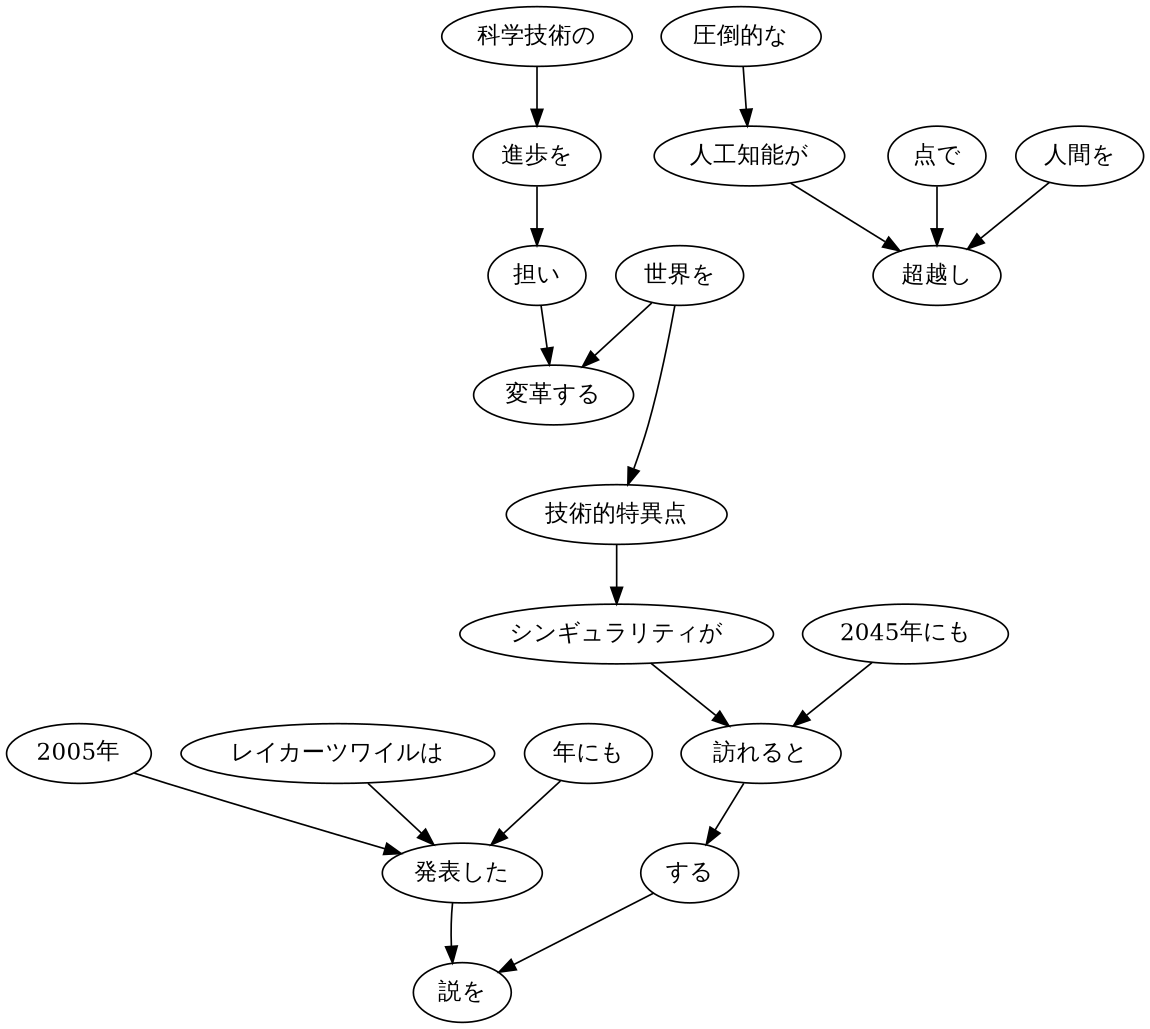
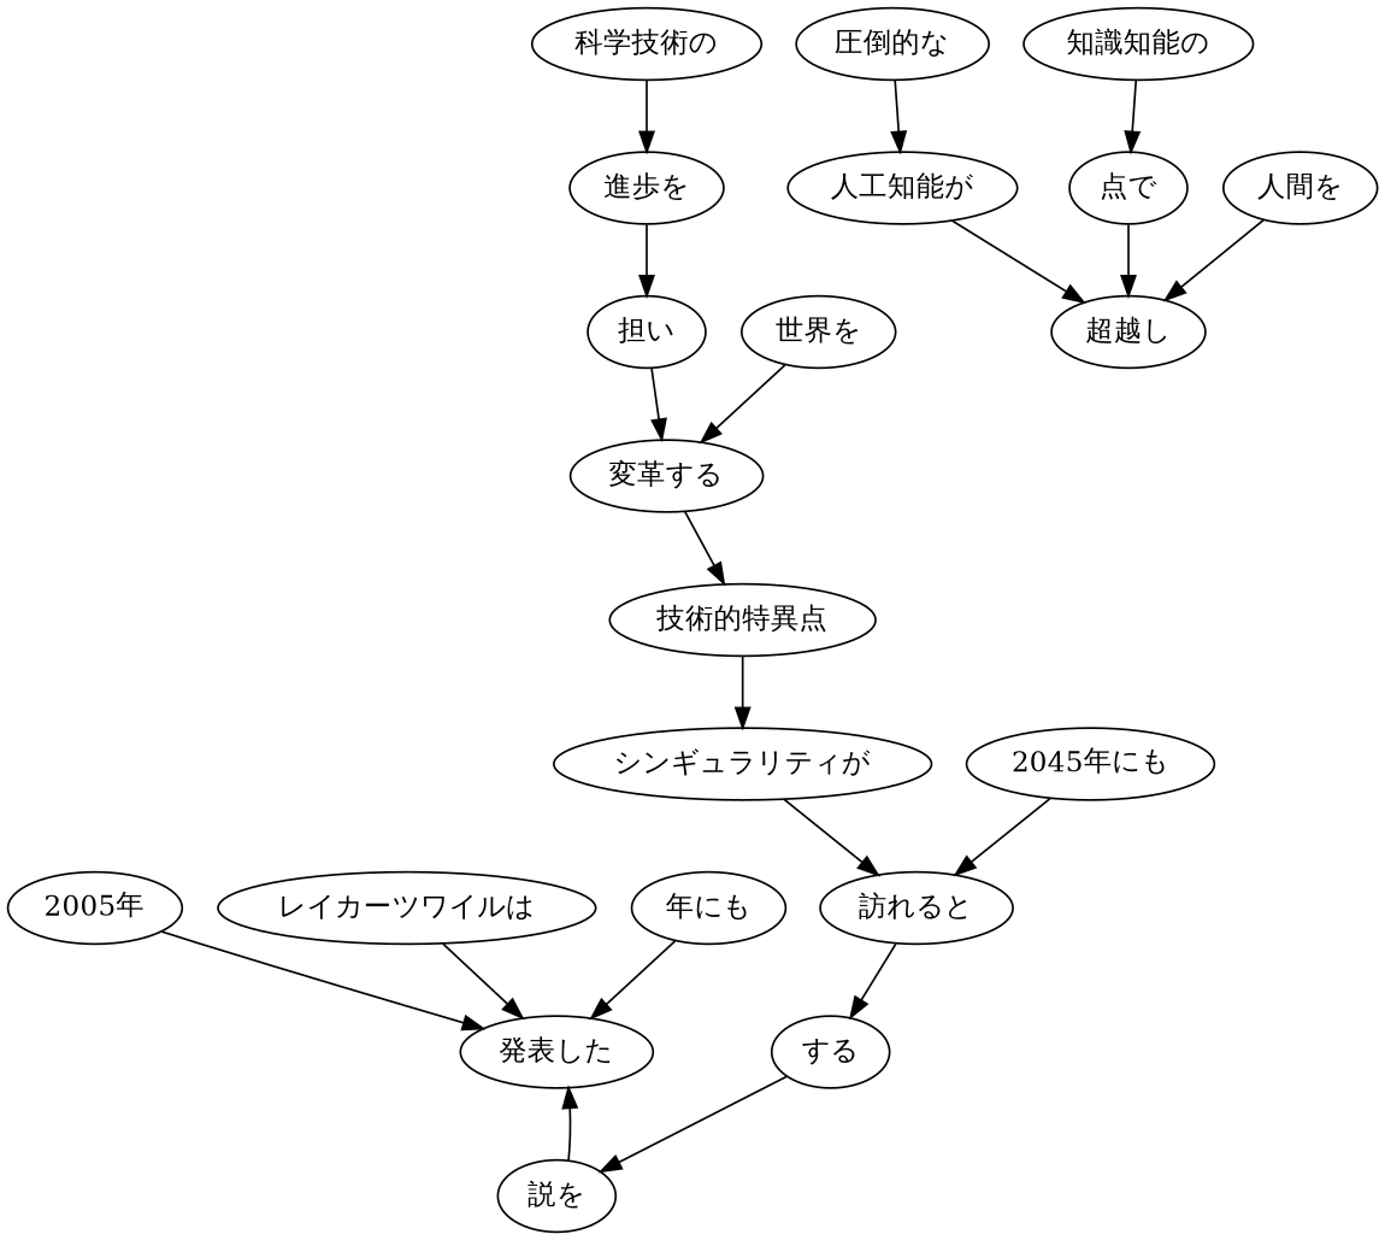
  digraph {
    n1 [label="2005年"]
    n2 [label="発表した"]
    n3 [label="レイカーツワイルは"]
    n4 [label="年にも"]
    n5 [label="圧倒的な"]
    n6 [label="人工知能が"]
    n7 [label="超越し"]
    n8 [label="変革する"]
    n9 [label="技術的特異点"]
+   n10 [label="知識知能の"]
    n11 [label="点で"]
    n12 [label="人間を"]
    n13 [label="シンギュラリティが"]
    n14 [label="科学技術の"]
    n15 [label="進歩を"]
    n16 [label="担い"]
    n17 [label="世界を"]
    n18 [label="訪れると"]
    n19 [label="する"]
    n20 [label="説を"]
    n21 [label="2045年にも"]
    n1 -> n2
    n3 -> n2
    n4 -> n2
    n5 -> n6
    n6 -> n7
-   n17 -> n9
+   n8 -> n9
    n9 -> n13
+   n10 -> n11
    n11 -> n7
    n12 -> n7
    n13 -> n18
    n14 -> n15
    n15 -> n16
    n16 -> n8
    n17 -> n8
    n18 -> n19
    n19 -> n20
-   n2 -> n20
+   n20 -> n2
    n21 -> n18
  }
